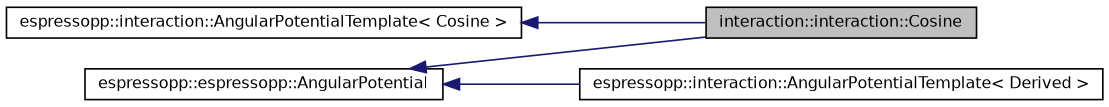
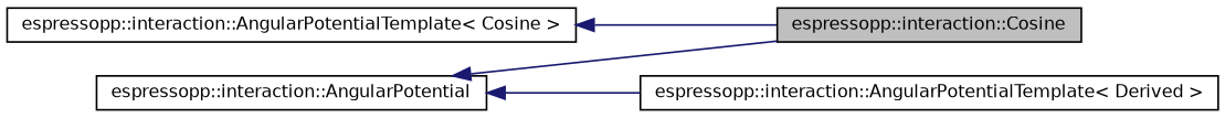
  digraph {
    rankdir=LR
    node [color=black fillcolor=white fontname=Helvetica fontsize=10 shape=record style=filled]
    edge [color=midnightblue dir=back fontname=Helvetica fontsize=10 labelfontname=Helvetica labelfontsize=10 style=solid]
-   n1 [fillcolor=grey75 fontcolor=black height=0.2 label="interaction::interaction::Cosine" width=0.4]
+   n1 [fillcolor=grey75 fontcolor=black height=0.2 label="espressopp::interaction::Cosine" width=0.4]
    n2 [height=0.2 label="espressopp::interaction::AngularPotentialTemplate\< Cosine \>" width=0.4]
-   n3 [height=0.2 label="espressopp::espressopp::AngularPotential" width=0.4]
+   n3 [height=0.2 label="espressopp::interaction::AngularPotential" width=0.4]
    n4 [height=0.2 label="espressopp::interaction::AngularPotentialTemplate\< Derived \>" width=0.4]
    n2 -> n1
    n3 -> n1
    n3 -> n4
  }
